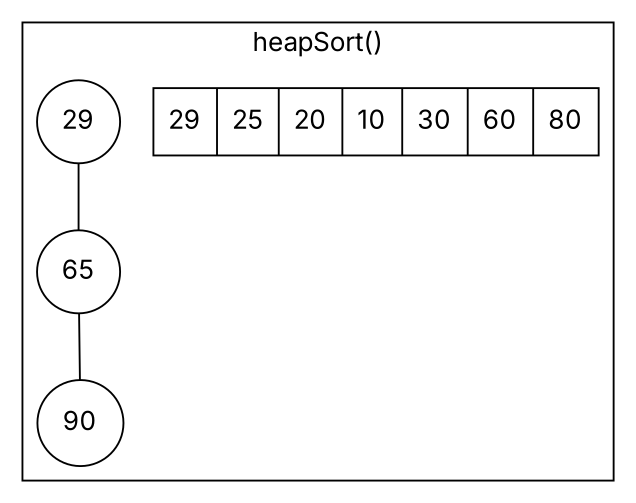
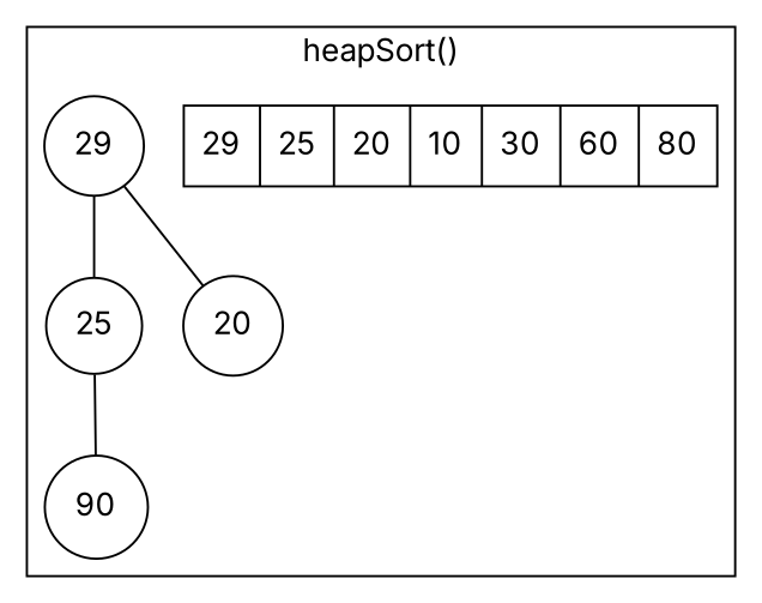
  digraph {
    fontname=Inter
    node [fontname=Inter shape=circle]
    edge [arrowhead=none fontname=Inter]
    n1 [label="29|25|20|10|30|60|80" shape=record]
    29
-   25 [label=65]
+   25
+   20
    n5 [label=90]
    subgraph cluster_1 {
      label="heapSort()"
      n1
      29
      25
+     20
      n5
    }
    29 -> 25
+   29 -> 20
    25 -> n5
  }
